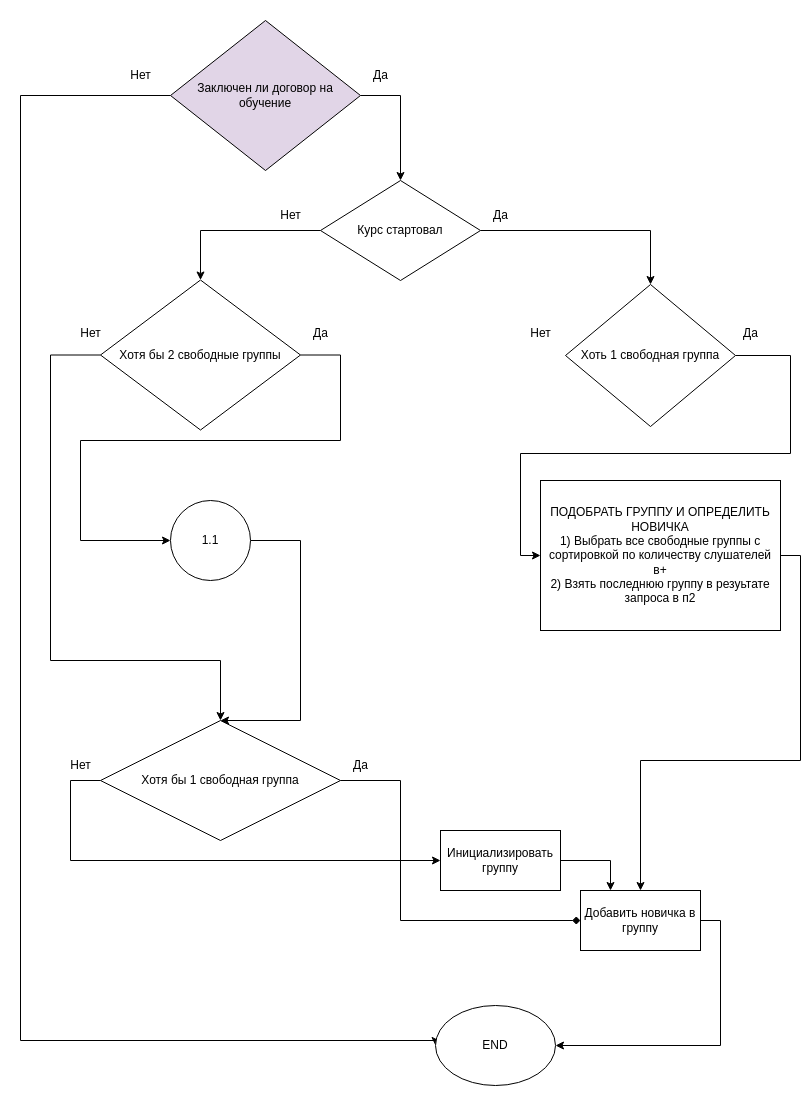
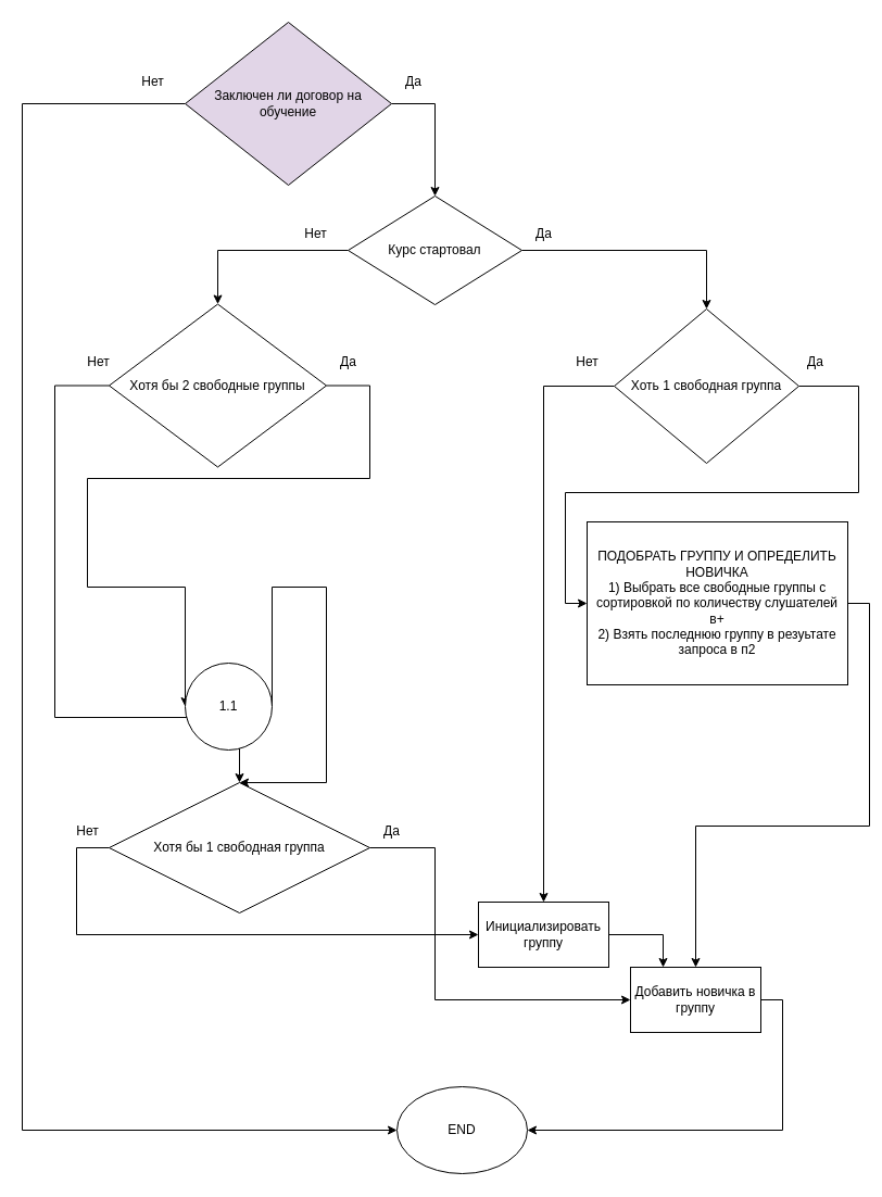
  <mxCell id="0" />
  <mxCell id="1" parent="0" />
  <mxCell id="2" style="edgeStyle=orthogonalEdgeStyle;rounded=0;orthogonalLoop=1;jettySize=auto;html=1;exitX=0;exitY=0.5;exitDx=0;exitDy=0;entryX=0.5;entryY=0;entryDx=0;entryDy=0;" edge="1" parent="1" source="4" target="19"><mxGeometry relative="1" as="geometry" /></mxCell>
  <mxCell id="3" style="edgeStyle=orthogonalEdgeStyle;rounded=0;orthogonalLoop=1;jettySize=auto;html=1;exitX=1;exitY=0.5;exitDx=0;exitDy=0;entryX=0.5;entryY=0;entryDx=0;entryDy=0;" edge="1" parent="1" source="4" target="26"><mxGeometry relative="1" as="geometry" /></mxCell>
  <mxCell id="4" value="Курс стартовал" style="rhombus;whiteSpace=wrap;html=1;" vertex="1" parent="1"><mxGeometry x="320" y="180" width="160" height="100" as="geometry" /></mxCell>
  <mxCell id="5" value="Нет" style="text;html=1;align=center;verticalAlign=middle;resizable=0;points=[];autosize=1;strokeColor=none;fillColor=none;" vertex="1" parent="1"><mxGeometry x="270" y="200" width="40" height="30" as="geometry" /></mxCell>
  <mxCell id="6" style="edgeStyle=orthogonalEdgeStyle;rounded=0;orthogonalLoop=1;jettySize=auto;html=1;exitX=1;exitY=0.5;exitDx=0;exitDy=0;" edge="1" parent="1" source="8" target="4"><mxGeometry relative="1" as="geometry" /></mxCell>
  <mxCell id="7" style="edgeStyle=orthogonalEdgeStyle;rounded=0;orthogonalLoop=1;jettySize=auto;html=1;exitX=0;exitY=0.5;exitDx=0;exitDy=0;entryX=0;entryY=0.5;entryDx=0;entryDy=0;" edge="1" parent="1" source="8" target="9"><mxGeometry relative="1" as="geometry"><Array as="points"><mxPoint x="20" y="95" /><mxPoint x="20" y="1040" /></Array></mxGeometry></mxCell>
  <mxCell id="8" value="Заключен ли договор на обучение" style="rhombus;whiteSpace=wrap;html=1;fillColor=#e1d5e7;" vertex="1" parent="1"><mxGeometry x="170" y="20" width="190" height="150" as="geometry" /></mxCell>
- <mxCell id="9" value="END" style="ellipse;whiteSpace=wrap;html=1;" vertex="1" parent="1"><mxGeometry x="435" y="1005" width="120" height="80" as="geometry" /></mxCell>
+ <mxCell id="9" value="END" style="ellipse;whiteSpace=wrap;html=1;" vertex="1" parent="1"><mxGeometry x="365" y="1000" width="120" height="80" as="geometry" /></mxCell>
  <mxCell id="10" value="Да" style="text;html=1;align=center;verticalAlign=middle;resizable=0;points=[];autosize=1;strokeColor=none;fillColor=none;" vertex="1" parent="1"><mxGeometry x="360" y="60" width="40" height="30" as="geometry" /></mxCell>
  <mxCell id="11" value="Нет" style="text;html=1;align=center;verticalAlign=middle;resizable=0;points=[];autosize=1;strokeColor=none;fillColor=none;" vertex="1" parent="1"><mxGeometry x="120" y="60" width="40" height="30" as="geometry" /></mxCell>
  <mxCell id="12" style="edgeStyle=orthogonalEdgeStyle;rounded=0;orthogonalLoop=1;jettySize=auto;html=1;exitX=1;exitY=0.5;exitDx=0;exitDy=0;entryX=0.5;entryY=0;entryDx=0;entryDy=0;" edge="1" parent="1" source="13" target="15"><mxGeometry relative="1" as="geometry" /></mxCell>
  <mxCell id="13" value="ПОДОБРАТЬ ГРУППУ И ОПРЕДЕЛИТЬ НОВИЧКА&lt;br&gt;1) Выбрать все свободные группы с сортировкой по количеству слушателей в+&lt;br&gt;2) Взять последнюю группу в резуьтате запроса в п2" style="rounded=0;whiteSpace=wrap;html=1;" vertex="1" parent="1"><mxGeometry x="540" y="480" width="240" height="150" as="geometry" /></mxCell>
  <mxCell id="14" style="edgeStyle=orthogonalEdgeStyle;rounded=0;orthogonalLoop=1;jettySize=auto;html=1;exitX=1;exitY=0.5;exitDx=0;exitDy=0;entryX=1;entryY=0.5;entryDx=0;entryDy=0;" edge="1" parent="1" source="15" target="9"><mxGeometry relative="1" as="geometry" /></mxCell>
  <mxCell id="15" value="Добавить новичка в группу" style="rounded=0;whiteSpace=wrap;html=1;" vertex="1" parent="1"><mxGeometry x="580" y="890" width="120" height="60" as="geometry" /></mxCell>
  <mxCell id="16" value="Да" style="text;html=1;align=center;verticalAlign=middle;resizable=0;points=[];autosize=1;strokeColor=none;fillColor=none;" vertex="1" parent="1"><mxGeometry x="480" y="200" width="40" height="30" as="geometry" /></mxCell>
  <mxCell id="17" style="edgeStyle=orthogonalEdgeStyle;rounded=0;orthogonalLoop=1;jettySize=auto;html=1;exitX=1;exitY=0.5;exitDx=0;exitDy=0;entryX=0;entryY=0.5;entryDx=0;entryDy=0;" edge="1" parent="1" source="19" target="35"><mxGeometry relative="1" as="geometry"><mxPoint x="100" y="535" as="targetPoint" /><Array as="points"><mxPoint x="340" y="355" /><mxPoint x="340" y="440" /><mxPoint x="80" y="440" /><mxPoint x="80" y="540" /></Array></mxGeometry></mxCell>
  <mxCell id="18" style="edgeStyle=orthogonalEdgeStyle;rounded=0;orthogonalLoop=1;jettySize=auto;html=1;exitX=0;exitY=0.5;exitDx=0;exitDy=0;entryX=0.5;entryY=0;entryDx=0;entryDy=0;" edge="1" parent="1" source="19" target="31"><mxGeometry relative="1" as="geometry"><Array as="points"><mxPoint x="50" y="355" /><mxPoint x="50" y="660" /><mxPoint x="220" y="660" /></Array></mxGeometry></mxCell>
  <mxCell id="19" value="Хотя бы 2 свободные группы" style="rhombus;whiteSpace=wrap;html=1;" vertex="1" parent="1"><mxGeometry x="100" y="279.5" width="200" height="150" as="geometry" /></mxCell>
  <mxCell id="20" style="edgeStyle=orthogonalEdgeStyle;rounded=0;orthogonalLoop=1;jettySize=auto;html=1;exitX=1;exitY=0.5;exitDx=0;exitDy=0;entryX=0.25;entryY=0;entryDx=0;entryDy=0;" edge="1" parent="1" source="21" target="15"><mxGeometry relative="1" as="geometry"><Array as="points"><mxPoint x="610" y="860" /></Array></mxGeometry></mxCell>
  <mxCell id="21" value="Инициализировать группу" style="rounded=0;whiteSpace=wrap;html=1;" vertex="1" parent="1"><mxGeometry x="440" y="830" width="120" height="60" as="geometry" /></mxCell>
  <mxCell id="22" value="Нет" style="text;html=1;align=center;verticalAlign=middle;resizable=0;points=[];autosize=1;strokeColor=none;fillColor=none;" vertex="1" parent="1"><mxGeometry x="70" y="318" width="40" height="30" as="geometry" /></mxCell>
  <mxCell id="23" value="Да" style="text;html=1;align=center;verticalAlign=middle;resizable=0;points=[];autosize=1;strokeColor=none;fillColor=none;" vertex="1" parent="1"><mxGeometry x="300" y="318" width="40" height="30" as="geometry" /></mxCell>
  <mxCell id="24" style="edgeStyle=orthogonalEdgeStyle;rounded=0;orthogonalLoop=1;jettySize=auto;html=1;exitX=1;exitY=0.5;exitDx=0;exitDy=0;entryX=0;entryY=0.5;entryDx=0;entryDy=0;" edge="1" parent="1" source="26" target="13"><mxGeometry relative="1" as="geometry"><Array as="points"><mxPoint x="790" y="355" /><mxPoint x="790" y="453" /><mxPoint x="520" y="453" /><mxPoint x="520" y="555" /></Array></mxGeometry></mxCell>
+ <mxCell id="25" style="edgeStyle=orthogonalEdgeStyle;rounded=0;orthogonalLoop=1;jettySize=auto;html=1;exitX=0;exitY=0.5;exitDx=0;exitDy=0;entryX=0.5;entryY=0;entryDx=0;entryDy=0;" edge="1" parent="1" source="26" target="21"><mxGeometry relative="1" as="geometry"><Array as="points"><mxPoint x="500" y="355" /></Array></mxGeometry></mxCell>
  <mxCell id="26" value="Хоть 1 свободная группа" style="rhombus;whiteSpace=wrap;html=1;" vertex="1" parent="1"><mxGeometry x="565" y="284" width="170" height="142" as="geometry" /></mxCell>
  <mxCell id="27" value="Да" style="text;html=1;align=center;verticalAlign=middle;resizable=0;points=[];autosize=1;strokeColor=none;fillColor=none;" vertex="1" parent="1"><mxGeometry x="730" y="318" width="40" height="30" as="geometry" /></mxCell>
  <mxCell id="28" value="Нет" style="text;html=1;align=center;verticalAlign=middle;resizable=0;points=[];autosize=1;strokeColor=none;fillColor=none;" vertex="1" parent="1"><mxGeometry x="520" y="318" width="40" height="30" as="geometry" /></mxCell>
  <mxCell id="29" style="edgeStyle=orthogonalEdgeStyle;rounded=0;orthogonalLoop=1;jettySize=auto;html=1;exitX=0;exitY=0.5;exitDx=0;exitDy=0;entryX=0;entryY=0.5;entryDx=0;entryDy=0;" edge="1" parent="1" source="31" target="21"><mxGeometry relative="1" as="geometry"><Array as="points"><mxPoint x="70" y="780" /><mxPoint x="70" y="860" /></Array></mxGeometry></mxCell>
- <mxCell id="30" style="edgeStyle=orthogonalEdgeStyle;rounded=0;orthogonalLoop=1;jettySize=auto;html=1;exitX=1;exitY=0.5;exitDx=0;exitDy=0;entryX=0;entryY=0.5;entryDx=0;entryDy=0;endArrow=diamond;" edge="1" parent="1" source="31" target="15"><mxGeometry relative="1" as="geometry"><mxPoint x="580" y="920" as="targetPoint" /><Array as="points"><mxPoint x="400" y="780" /><mxPoint x="400" y="920" /></Array></mxGeometry></mxCell>
+ <mxCell id="30" style="edgeStyle=orthogonalEdgeStyle;rounded=0;orthogonalLoop=1;jettySize=auto;html=1;exitX=1;exitY=0.5;exitDx=0;exitDy=0;entryX=0;entryY=0.5;entryDx=0;entryDy=0;" edge="1" parent="1" source="31" target="15"><mxGeometry relative="1" as="geometry"><mxPoint x="580" y="920" as="targetPoint" /><Array as="points"><mxPoint x="400" y="780" /><mxPoint x="400" y="920" /></Array></mxGeometry></mxCell>
  <mxCell id="31" value="Хотя бы 1 свободная группа" style="rhombus;whiteSpace=wrap;html=1;" vertex="1" parent="1"><mxGeometry x="100" y="720" width="240" height="120" as="geometry" /></mxCell>
  <mxCell id="32" value="Нет" style="text;html=1;align=center;verticalAlign=middle;resizable=0;points=[];autosize=1;strokeColor=none;fillColor=none;" vertex="1" parent="1"><mxGeometry x="60" y="750" width="40" height="30" as="geometry" /></mxCell>
  <mxCell id="33" value="Да" style="text;html=1;align=center;verticalAlign=middle;resizable=0;points=[];autosize=1;strokeColor=none;fillColor=none;" vertex="1" parent="1"><mxGeometry x="340" y="750" width="40" height="30" as="geometry" /></mxCell>
  <mxCell id="34" style="edgeStyle=orthogonalEdgeStyle;rounded=0;orthogonalLoop=1;jettySize=auto;html=1;exitX=1;exitY=0.5;exitDx=0;exitDy=0;entryX=0.5;entryY=0;entryDx=0;entryDy=0;" edge="1" parent="1" source="35" target="31"><mxGeometry relative="1" as="geometry"><mxPoint x="220" y="660" as="targetPoint" /><Array as="points"><mxPoint x="300" y="540" /><mxPoint x="300" y="720" /></Array></mxGeometry></mxCell>
- <mxCell id="35" value="1.1" style="ellipse;whiteSpace=wrap;html=1;aspect=fixed;" vertex="1" parent="1"><mxGeometry x="170" y="500" width="80" height="80" as="geometry" /></mxCell>
+ <mxCell id="35" value="1.1" style="ellipse;whiteSpace=wrap;html=1;aspect=fixed;" vertex="1" parent="1"><mxGeometry x="170" y="610" width="80" height="80" as="geometry" /></mxCell>
